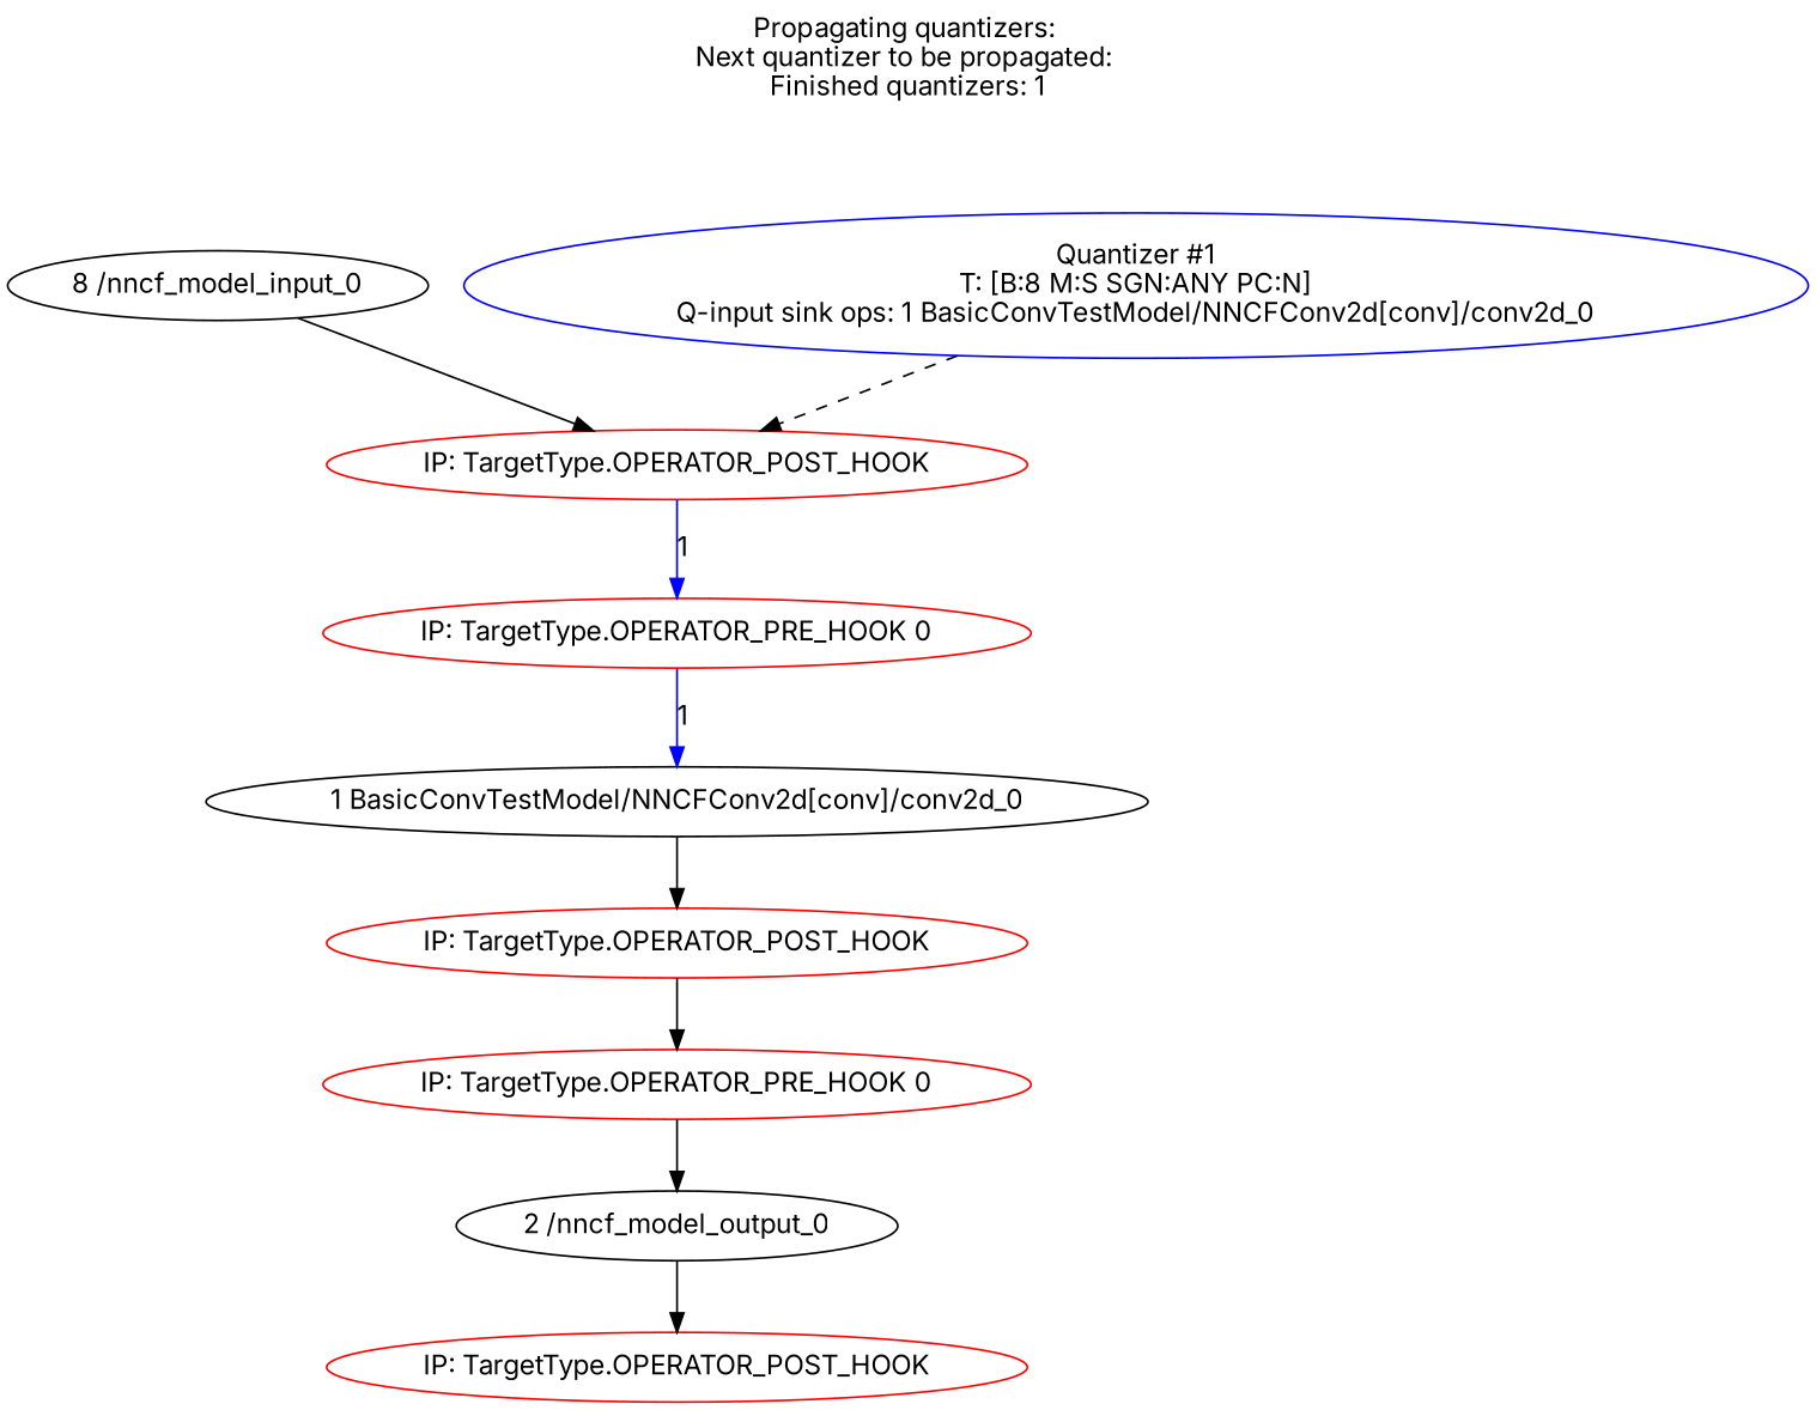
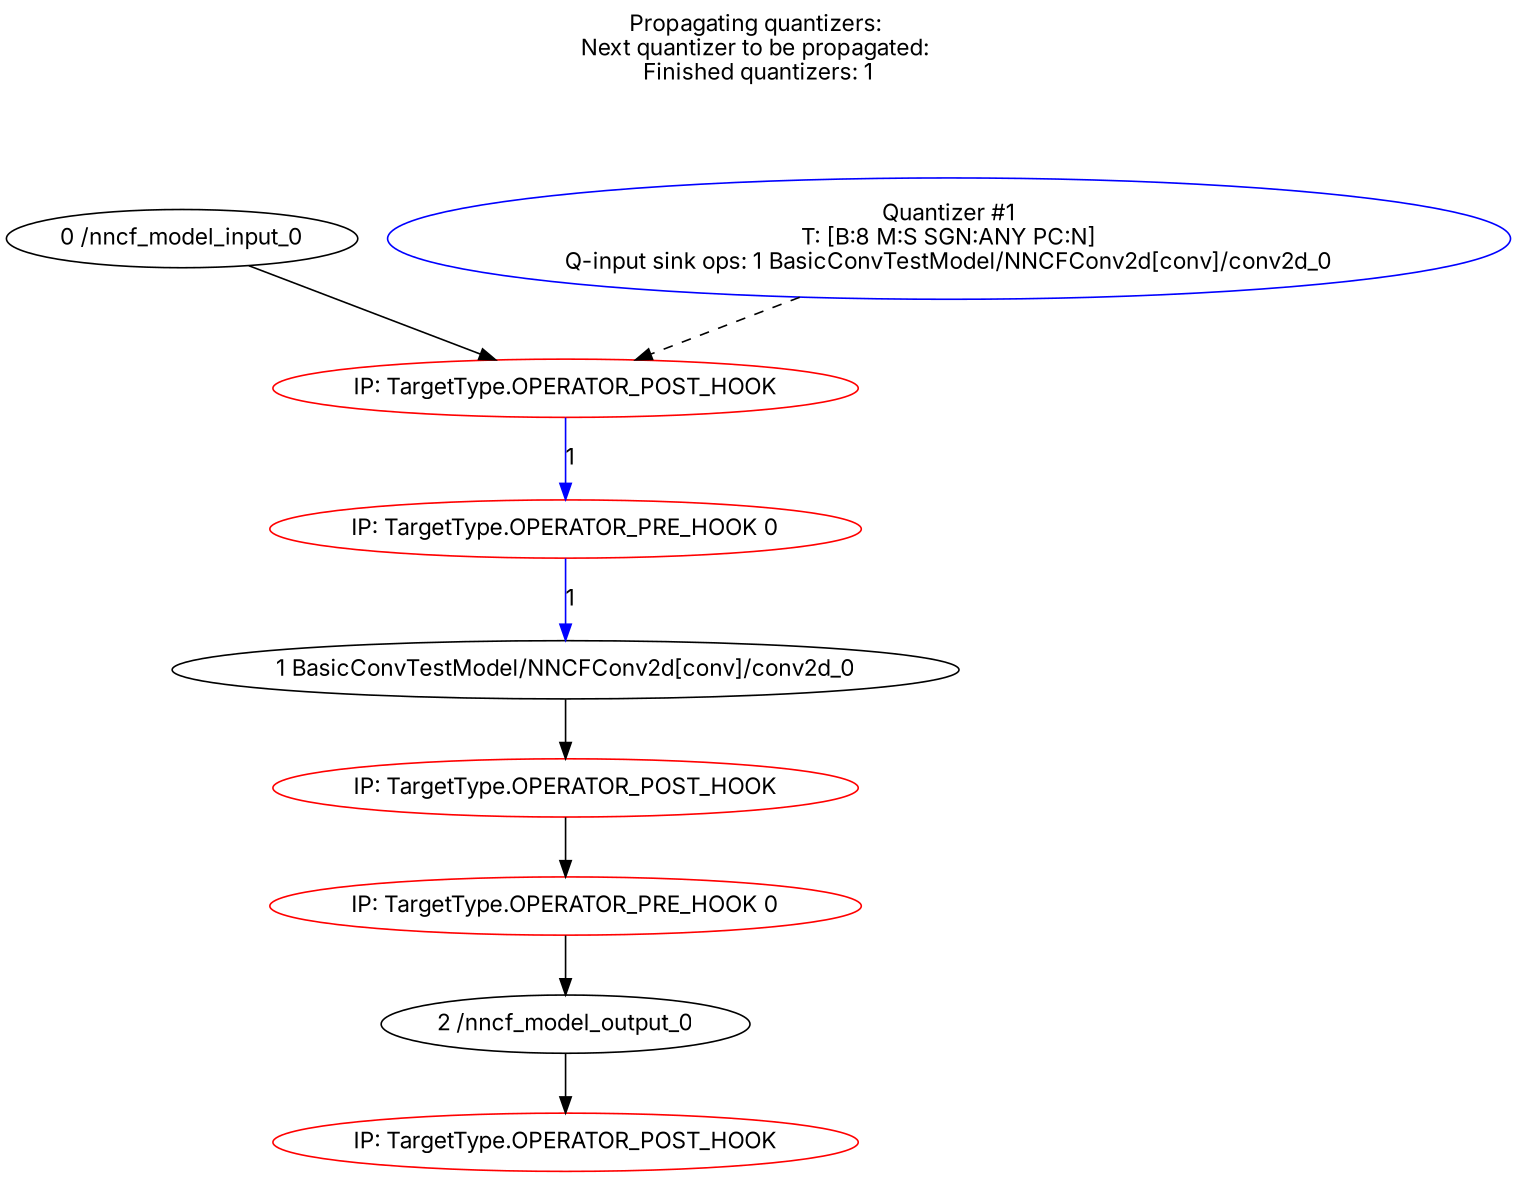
  strict digraph {
    label="Propagating quantizers: \nNext quantizer to be propagated: \nFinished quantizers: 1"
    labelloc=t
    fontname=Inter
    node [color=red fontname=Inter]
    edge [fontname=Inter]
    n1 [label="IP: TargetType.OPERATOR_POST_HOOK"]
-   "0 /nncf_model_input_0" [label="8 /nncf_model_input_0" color=""]
+   "0 /nncf_model_input_0" [color=""]
    n3 [label="IP: TargetType.OPERATOR_POST_HOOK"]
    "1 BasicConvTestModel/NNCFConv2d[conv]/conv2d_0" [color=""]
    n5 [label="IP: TargetType.OPERATOR_POST_HOOK"]
    "2 /nncf_model_output_0" [color=""]
    n7 [label="IP: TargetType.OPERATOR_PRE_HOOK 0"]
    n8 [color=blue label="Quantizer #1\nT: [B:8 M:S SGN:ANY PC:N]\nQ-input sink ops: 1 BasicConvTestModel/NNCFConv2d[conv]/conv2d_0"]
    n9 [label="IP: TargetType.OPERATOR_PRE_HOOK 0"]
    n1 -> n7 [color=blue label=1]
    "0 /nncf_model_input_0" -> n1
    n3 -> n9
    "1 BasicConvTestModel/NNCFConv2d[conv]/conv2d_0" -> n3
    "2 /nncf_model_output_0" -> n5
    n7 -> "1 BasicConvTestModel/NNCFConv2d[conv]/conv2d_0" [color=blue label=1]
    n8 -> n1 [style=dashed]
    n9 -> "2 /nncf_model_output_0"
  }
